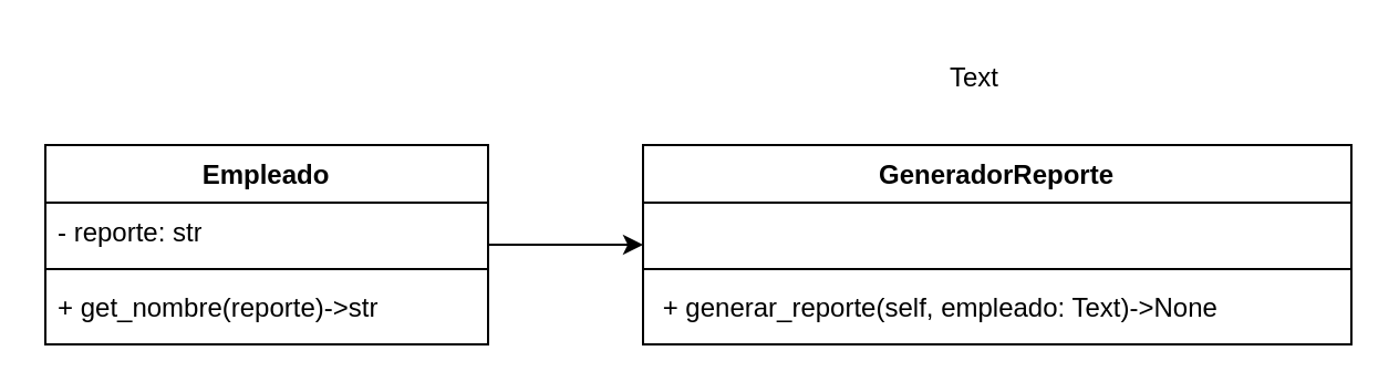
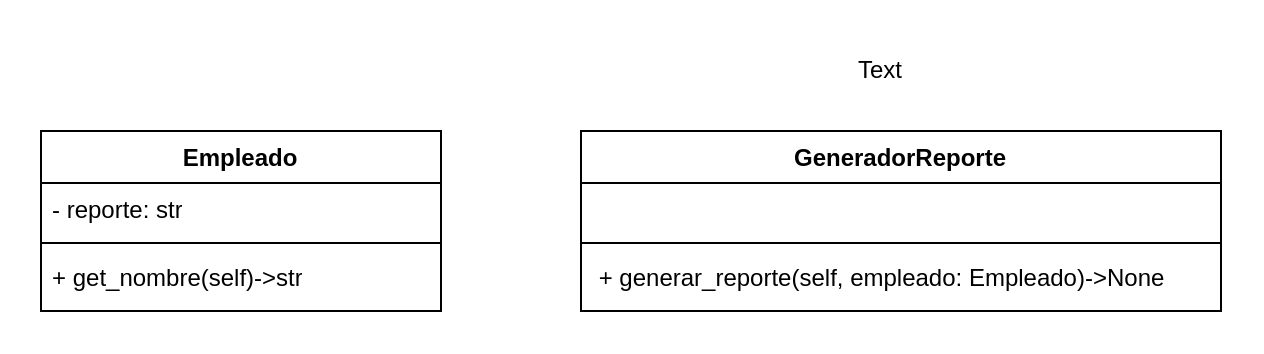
  <mxCell id="0" />
  <mxCell id="1" parent="0" />
- <mxCell id="2" style="edgeStyle=orthogonalEdgeStyle;rounded=0;orthogonalLoop=1;jettySize=auto;html=1;" parent="1" source="3" target="7" edge="1"><mxGeometry relative="1" as="geometry" /></mxCell>
  <mxCell id="3" value="Empleado" style="swimlane;fontStyle=1;align=center;verticalAlign=top;childLayout=stackLayout;horizontal=1;startSize=26;horizontalStack=0;resizeParent=1;resizeParentMax=0;resizeLast=0;collapsible=1;marginBottom=0;whiteSpace=wrap;html=1;" parent="1" vertex="1"><mxGeometry x="20" y="65" width="200" height="90" as="geometry" /></mxCell>
  <mxCell id="4" value="- reporte: str" style="text;strokeColor=none;fillColor=none;align=left;verticalAlign=top;spacingLeft=4;spacingRight=4;overflow=hidden;rotatable=0;points=[[0,0.5],[1,0.5]];portConstraint=eastwest;whiteSpace=wrap;html=1;" parent="3" vertex="1"><mxGeometry y="26" width="200" height="26" as="geometry" /></mxCell>
  <mxCell id="5" value="" style="line;strokeWidth=1;fillColor=none;align=left;verticalAlign=middle;spacingTop=-1;spacingLeft=3;spacingRight=3;rotatable=0;labelPosition=right;points=[];portConstraint=eastwest;strokeColor=inherit;" parent="3" vertex="1"><mxGeometry y="52" width="200" height="8" as="geometry" /></mxCell>
- <mxCell id="6" value="+ get_nombre(reporte)-&amp;gt;str" style="text;strokeColor=none;fillColor=none;align=left;verticalAlign=top;spacingLeft=4;spacingRight=4;overflow=hidden;rotatable=0;points=[[0,0.5],[1,0.5]];portConstraint=eastwest;whiteSpace=wrap;html=1;" parent="3" vertex="1"><mxGeometry y="60" width="200" height="30" as="geometry" /></mxCell>
+ <mxCell id="6" value="+ get_nombre(self)-&amp;gt;str" style="text;strokeColor=none;fillColor=none;align=left;verticalAlign=top;spacingLeft=4;spacingRight=4;overflow=hidden;rotatable=0;points=[[0,0.5],[1,0.5]];portConstraint=eastwest;whiteSpace=wrap;html=1;" parent="3" vertex="1"><mxGeometry y="60" width="200" height="30" as="geometry" /></mxCell>
  <mxCell id="7" value="GeneradorReporte" style="swimlane;fontStyle=1;align=center;verticalAlign=top;childLayout=stackLayout;horizontal=1;startSize=26;horizontalStack=0;resizeParent=1;resizeParentMax=0;resizeLast=0;collapsible=1;marginBottom=0;whiteSpace=wrap;html=1;" parent="1" vertex="1"><mxGeometry x="290" y="65" width="320" height="90" as="geometry" /></mxCell>
  <mxCell id="8" value="&amp;nbsp;" style="text;strokeColor=none;fillColor=none;align=left;verticalAlign=top;spacingLeft=4;spacingRight=4;overflow=hidden;rotatable=0;points=[[0,0.5],[1,0.5]];portConstraint=eastwest;whiteSpace=wrap;html=1;" parent="7" vertex="1"><mxGeometry y="26" width="320" height="26" as="geometry" /></mxCell>
  <mxCell id="9" value="" style="line;strokeWidth=1;fillColor=none;align=left;verticalAlign=middle;spacingTop=-1;spacingLeft=3;spacingRight=3;rotatable=0;labelPosition=right;points=[];portConstraint=eastwest;strokeColor=inherit;" parent="7" vertex="1"><mxGeometry y="52" width="320" height="8" as="geometry" /></mxCell>
- <mxCell id="10" value="&lt;span style=&quot;background-color: initial;&quot;&gt;&amp;nbsp;+ generar_reporte(self, empleado: Text)-&amp;gt;None&lt;/span&gt;" style="text;strokeColor=none;fillColor=none;align=left;verticalAlign=top;spacingLeft=4;spacingRight=4;overflow=hidden;rotatable=0;points=[[0,0.5],[1,0.5]];portConstraint=eastwest;whiteSpace=wrap;html=1;" parent="7" vertex="1"><mxGeometry y="60" width="320" height="30" as="geometry" /></mxCell>
+ <mxCell id="10" value="&lt;span style=&quot;background-color: initial;&quot;&gt;&amp;nbsp;+ generar_reporte(self, empleado: Empleado)-&amp;gt;None&lt;/span&gt;" style="text;strokeColor=none;fillColor=none;align=left;verticalAlign=top;spacingLeft=4;spacingRight=4;overflow=hidden;rotatable=0;points=[[0,0.5],[1,0.5]];portConstraint=eastwest;whiteSpace=wrap;html=1;" parent="7" vertex="1"><mxGeometry y="60" width="320" height="30" as="geometry" /></mxCell>
  <mxCell id="11" value="Text" style="text;strokeColor=none;align=center;fillColor=none;html=1;verticalAlign=middle;whiteSpace=wrap;rounded=0;" vertex="1" parent="1"><mxGeometry x="410" y="20" width="60" height="30" as="geometry" /></mxCell>
